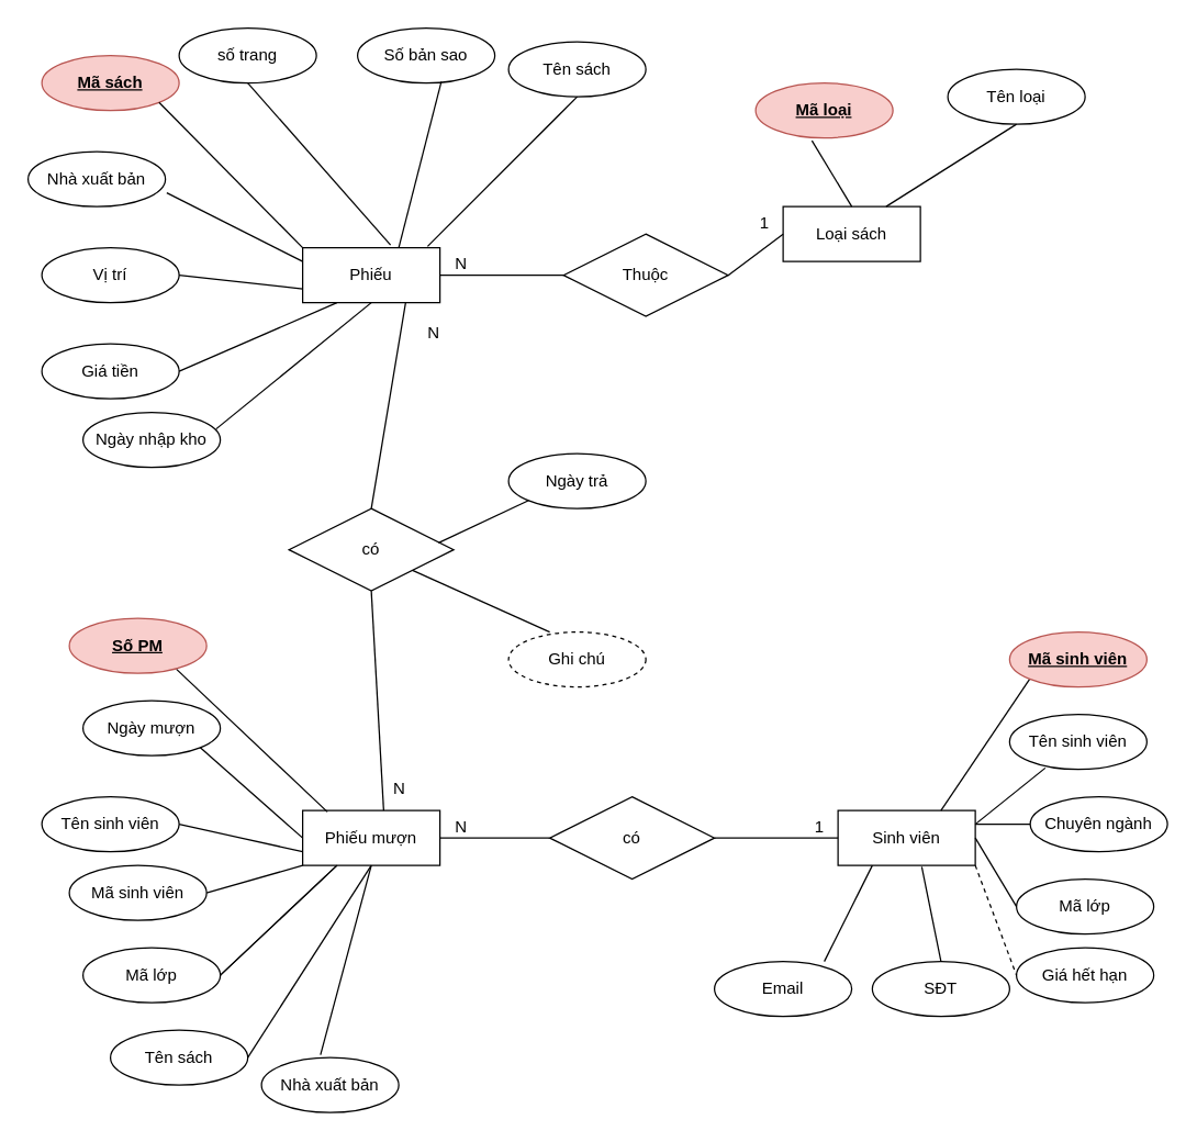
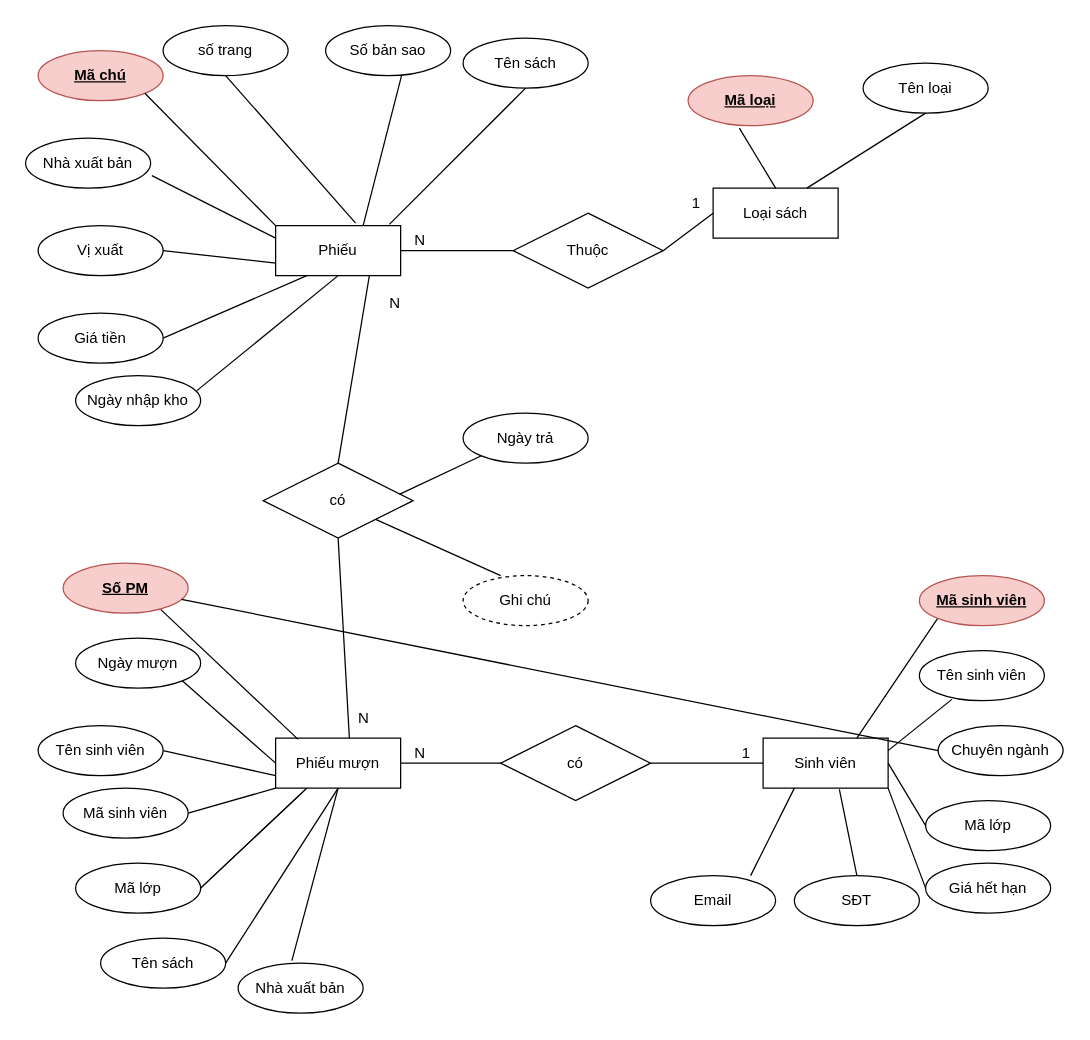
  <mxCell id="0" />
  <mxCell id="1" parent="0" />
- <mxCell id="2" value="&lt;u&gt;&lt;b&gt;Mã sách&lt;/b&gt;&lt;/u&gt;" style="ellipse;whiteSpace=wrap;html=1;align=center;fillColor=#f8cecc;strokeColor=#b85450;" parent="1" vertex="1"><mxGeometry x="30" y="40" width="100" height="40" as="geometry" /></mxCell>
+ <mxCell id="2" value="&lt;u&gt;&lt;b&gt;Mã chú&lt;/b&gt;&lt;/u&gt;" style="ellipse;whiteSpace=wrap;html=1;align=center;fillColor=#f8cecc;strokeColor=#b85450;" parent="1" vertex="1"><mxGeometry x="30" y="40" width="100" height="40" as="geometry" /></mxCell>
  <mxCell id="3" value="Phiếu" style="whiteSpace=wrap;html=1;align=center;" parent="1" vertex="1"><mxGeometry x="220" y="180" width="100" height="40" as="geometry" /></mxCell>
  <mxCell id="4" value="Tên sách" style="ellipse;whiteSpace=wrap;html=1;align=center;" parent="1" vertex="1"><mxGeometry x="370" y="30" width="100" height="40" as="geometry" /></mxCell>
  <mxCell id="5" value="Nhà xuất bản" style="ellipse;whiteSpace=wrap;html=1;align=center;" parent="1" vertex="1"><mxGeometry y="110" width="100" height="40" as="geometry" x="20" /></mxCell>
  <mxCell id="6" value="số trang" style="ellipse;whiteSpace=wrap;html=1;align=center;" parent="1" vertex="1"><mxGeometry x="130" y="20" width="100" height="40" as="geometry" /></mxCell>
  <mxCell id="7" value="Số bản sao" style="ellipse;whiteSpace=wrap;html=1;align=center;" parent="1" vertex="1"><mxGeometry x="260" y="20" width="100" height="40" as="geometry" /></mxCell>
  <mxCell id="8" value="Giá tiền" style="ellipse;whiteSpace=wrap;html=1;align=center;" parent="1" vertex="1"><mxGeometry x="30" y="250" width="100" height="40" as="geometry" /></mxCell>
  <mxCell id="9" value="Tên loại" style="ellipse;whiteSpace=wrap;html=1;align=center;" parent="1" vertex="1"><mxGeometry x="690" y="50" width="100" height="40" as="geometry" /></mxCell>
- <mxCell id="10" value="Vị trí" style="ellipse;whiteSpace=wrap;html=1;align=center;" parent="1" vertex="1"><mxGeometry x="30" y="180" width="100" height="40" as="geometry" /></mxCell>
+ <mxCell id="10" value="Vị xuất" style="ellipse;whiteSpace=wrap;html=1;align=center;" parent="1" vertex="1"><mxGeometry x="30" y="180" width="100" height="40" as="geometry" /></mxCell>
  <mxCell id="11" value="Ngày nhập kho" style="ellipse;whiteSpace=wrap;html=1;align=center;" parent="1" vertex="1"><mxGeometry x="60" y="300" width="100" height="40" as="geometry" /></mxCell>
  <mxCell id="12" value="Thuộc" style="shape=rhombus;perimeter=rhombusPerimeter;whiteSpace=wrap;html=1;align=center;" parent="1" vertex="1"><mxGeometry x="410" y="170" width="120" height="60" as="geometry" /></mxCell>
  <mxCell id="13" value="Loại sách" style="whiteSpace=wrap;html=1;align=center;" parent="1" vertex="1"><mxGeometry x="570" y="150" width="100" height="40" as="geometry" /></mxCell>
  <mxCell id="14" value="Phiếu mượn" style="whiteSpace=wrap;html=1;align=center;" parent="1" vertex="1"><mxGeometry x="220" y="590" width="100" height="40" as="geometry" /></mxCell>
  <mxCell id="15" value="Sinh viên" style="whiteSpace=wrap;html=1;align=center;" parent="1" vertex="1"><mxGeometry x="610" y="590" width="100" height="40" as="geometry" /></mxCell>
  <mxCell id="16" value="&lt;u&gt;&lt;b&gt;Mã loại&lt;/b&gt;&lt;/u&gt;" style="ellipse;whiteSpace=wrap;html=1;align=center;fillColor=#f8cecc;strokeColor=#b85450;" parent="1" vertex="1"><mxGeometry x="550" y="60" width="100" height="40" as="geometry" /></mxCell>
  <mxCell id="17" value="có" style="shape=rhombus;perimeter=rhombusPerimeter;whiteSpace=wrap;html=1;align=center;" parent="1" vertex="1"><mxGeometry x="400" y="580" width="120" height="60" as="geometry" /></mxCell>
  <mxCell id="18" value="" style="endArrow=none;html=1;rounded=0;exitX=0.5;exitY=1;exitDx=0;exitDy=0;entryX=0.64;entryY=-0.05;entryDx=0;entryDy=0;entryPerimeter=0;" parent="1" source="6" target="3" edge="1"><mxGeometry relative="1" as="geometry"><mxPoint x="190" y="149" as="sourcePoint" /><mxPoint x="350" y="149" as="targetPoint" /></mxGeometry></mxCell>
  <mxCell id="19" value="" style="endArrow=none;html=1;rounded=0;entryX=0.61;entryY=0.975;entryDx=0;entryDy=0;entryPerimeter=0;" parent="1" target="7" edge="1"><mxGeometry relative="1" as="geometry"><mxPoint x="290" y="180" as="sourcePoint" /><mxPoint x="420" y="120" as="targetPoint" /></mxGeometry></mxCell>
  <mxCell id="20" value="" style="endArrow=none;html=1;rounded=0;exitX=1;exitY=0.5;exitDx=0;exitDy=0;entryX=0;entryY=0.75;entryDx=0;entryDy=0;" parent="1" source="10" target="3" edge="1"><mxGeometry relative="1" as="geometry"><mxPoint x="380" y="340" as="sourcePoint" /><mxPoint x="540" y="340" as="targetPoint" /></mxGeometry></mxCell>
  <mxCell id="21" value="" style="endArrow=none;html=1;rounded=0;exitX=0.5;exitY=1;exitDx=0;exitDy=0;entryX=0.91;entryY=-0.025;entryDx=0;entryDy=0;entryPerimeter=0;" parent="1" source="4" target="3" edge="1"><mxGeometry relative="1" as="geometry"><mxPoint x="390" y="350" as="sourcePoint" /><mxPoint x="550" y="350" as="targetPoint" /></mxGeometry></mxCell>
  <mxCell id="22" value="" style="endArrow=none;html=1;rounded=0;exitX=1;exitY=1;exitDx=0;exitDy=0;entryX=0;entryY=0;entryDx=0;entryDy=0;" parent="1" source="2" target="3" edge="1"><mxGeometry relative="1" as="geometry"><mxPoint x="380" y="350" as="sourcePoint" /><mxPoint x="540" y="350" as="targetPoint" /></mxGeometry></mxCell>
  <mxCell id="23" value="" style="endArrow=none;html=1;rounded=0;exitX=0.97;exitY=0.3;exitDx=0;exitDy=0;exitPerimeter=0;entryX=0.5;entryY=1;entryDx=0;entryDy=0;" parent="1" source="11" target="3" edge="1"><mxGeometry relative="1" as="geometry"><mxPoint x="410" y="370" as="sourcePoint" /><mxPoint x="270" y="223" as="targetPoint" /></mxGeometry></mxCell>
  <mxCell id="24" value="" style="endArrow=none;html=1;rounded=0;exitX=1;exitY=0.5;exitDx=0;exitDy=0;entryX=0.25;entryY=1;entryDx=0;entryDy=0;" parent="1" source="8" target="3" edge="1"><mxGeometry relative="1" as="geometry"><mxPoint x="410" y="370" as="sourcePoint" /><mxPoint x="570" y="370" as="targetPoint" /></mxGeometry></mxCell>
  <mxCell id="25" value="" style="endArrow=none;html=1;rounded=0;exitX=0.41;exitY=1.05;exitDx=0;exitDy=0;exitPerimeter=0;entryX=0.5;entryY=0;entryDx=0;entryDy=0;" parent="1" source="16" target="13" edge="1"><mxGeometry relative="1" as="geometry"><mxPoint x="420" y="380" as="sourcePoint" /><mxPoint x="580" y="380" as="targetPoint" /></mxGeometry></mxCell>
  <mxCell id="26" value="" style="endArrow=none;html=1;rounded=0;entryX=0.5;entryY=1;entryDx=0;entryDy=0;exitX=0.75;exitY=0;exitDx=0;exitDy=0;" parent="1" source="13" target="9" edge="1"><mxGeometry relative="1" as="geometry"><mxPoint x="430" y="390" as="sourcePoint" /><mxPoint x="590" y="390" as="targetPoint" /></mxGeometry></mxCell>
  <mxCell id="27" value="" style="endArrow=none;html=1;rounded=0;exitX=0.78;exitY=0.925;exitDx=0;exitDy=0;exitPerimeter=0;entryX=0.18;entryY=0.025;entryDx=0;entryDy=0;entryPerimeter=0;" parent="1" source="32" target="14" edge="1"><mxGeometry relative="1" as="geometry"><mxPoint x="430" y="500" as="sourcePoint" /><mxPoint x="590" y="500" as="targetPoint" /></mxGeometry></mxCell>
  <mxCell id="28" value="" style="endArrow=none;html=1;rounded=0;exitX=1;exitY=1;exitDx=0;exitDy=0;entryX=0;entryY=0.5;entryDx=0;entryDy=0;" parent="1" source="37" target="14" edge="1"><mxGeometry relative="1" as="geometry"><mxPoint x="440" y="510" as="sourcePoint" /><mxPoint x="600" y="510" as="targetPoint" /></mxGeometry></mxCell>
  <mxCell id="29" value="" style="endArrow=none;html=1;rounded=0;exitX=1;exitY=0.5;exitDx=0;exitDy=0;entryX=0;entryY=0.75;entryDx=0;entryDy=0;" parent="1" source="38" target="14" edge="1"><mxGeometry relative="1" as="geometry"><mxPoint x="170" y="600" as="sourcePoint" /><mxPoint x="610" y="520" as="targetPoint" /></mxGeometry></mxCell>
  <mxCell id="30" value="" style="endArrow=none;html=1;rounded=0;exitX=1;exitY=0.5;exitDx=0;exitDy=0;entryX=0;entryY=1;entryDx=0;entryDy=0;" parent="1" source="39" target="14" edge="1"><mxGeometry relative="1" as="geometry"><mxPoint x="170" y="650" as="sourcePoint" /><mxPoint x="240" y="630" as="targetPoint" /></mxGeometry></mxCell>
  <mxCell id="31" value="" style="endArrow=none;html=1;rounded=0;exitX=1;exitY=0.5;exitDx=0;exitDy=0;entryX=0.25;entryY=1;entryDx=0;entryDy=0;" parent="1" source="36" target="14" edge="1"><mxGeometry relative="1" as="geometry"><mxPoint x="170" y="710" as="sourcePoint" /><mxPoint x="630" y="540" as="targetPoint" /></mxGeometry></mxCell>
  <mxCell id="32" value="&lt;u&gt;&lt;b&gt;Số PM&lt;/b&gt;&lt;/u&gt;" style="ellipse;whiteSpace=wrap;html=1;align=center;fillColor=#f8cecc;strokeColor=#b85450;" parent="1" vertex="1"><mxGeometry x="50" y="450" width="100" height="40" as="geometry" /></mxCell>
  <mxCell id="33" value="Tên sách" style="ellipse;whiteSpace=wrap;html=1;align=center;" parent="1" vertex="1"><mxGeometry x="80" y="750" width="100" height="40" as="geometry" /></mxCell>
  <mxCell id="34" value="Nhà xuất bản" style="ellipse;whiteSpace=wrap;html=1;align=center;" parent="1" vertex="1"><mxGeometry x="190" y="770" width="100" height="40" as="geometry" /></mxCell>
  <mxCell id="35" value="Ghi chú" style="ellipse;whiteSpace=wrap;html=1;align=center;dashed=1;" parent="1" vertex="1"><mxGeometry x="370" y="460" width="100" height="40" as="geometry" /></mxCell>
  <mxCell id="36" value="Mã lớp" style="ellipse;whiteSpace=wrap;html=1;align=center;" parent="1" vertex="1"><mxGeometry x="60" y="690" width="100" height="40" as="geometry" /></mxCell>
  <mxCell id="37" value="Ngày mượn" style="ellipse;whiteSpace=wrap;html=1;align=center;" parent="1" vertex="1"><mxGeometry x="60" y="510" width="100" height="40" as="geometry" /></mxCell>
  <mxCell id="38" value="Tên sinh viên" style="ellipse;whiteSpace=wrap;html=1;align=center;" parent="1" vertex="1"><mxGeometry x="30" y="580" width="100" height="40" as="geometry" /></mxCell>
  <mxCell id="39" value="Mã sinh viên" style="ellipse;whiteSpace=wrap;html=1;align=center;" parent="1" vertex="1"><mxGeometry x="50" y="630" width="100" height="40" as="geometry" /></mxCell>
  <mxCell id="40" value="" style="endArrow=none;html=1;rounded=0;exitX=0.26;exitY=0.975;exitDx=0;exitDy=0;exitPerimeter=0;entryX=1;entryY=0.25;entryDx=0;entryDy=0;" parent="1" source="48" target="15" edge="1"><mxGeometry relative="1" as="geometry"><mxPoint x="350" y="620" as="sourcePoint" /><mxPoint x="510" y="620" as="targetPoint" /></mxGeometry></mxCell>
  <mxCell id="41" value="" style="endArrow=none;html=1;rounded=0;entryX=0;entryY=1;entryDx=0;entryDy=0;exitX=0.75;exitY=0;exitDx=0;exitDy=0;" parent="1" source="15" target="49" edge="1"><mxGeometry relative="1" as="geometry"><mxPoint x="350" y="620" as="sourcePoint" /><mxPoint x="510" y="620" as="targetPoint" /></mxGeometry></mxCell>
  <mxCell id="42" value="" style="endArrow=none;html=1;rounded=0;entryX=0;entryY=0.5;entryDx=0;entryDy=0;exitX=1;exitY=0.5;exitDx=0;exitDy=0;" parent="1" source="15" target="46" edge="1"><mxGeometry relative="1" as="geometry"><mxPoint x="610" y="750" as="sourcePoint" /><mxPoint x="770" y="750" as="targetPoint" /></mxGeometry></mxCell>
  <mxCell id="43" value="" style="endArrow=none;html=1;rounded=0;exitX=0.3;exitY=0;exitDx=0;exitDy=0;entryX=1;entryY=1;entryDx=0;entryDy=0;exitPerimeter=0;" parent="1" source="35" target="66" edge="1"><mxGeometry relative="1" as="geometry"><mxPoint x="360" y="520" as="sourcePoint" /><mxPoint x="520" y="520" as="targetPoint" /></mxGeometry></mxCell>
  <mxCell id="44" value="" style="endArrow=none;html=1;rounded=0;exitX=0.43;exitY=-0.05;exitDx=0;exitDy=0;exitPerimeter=0;entryX=0.5;entryY=1;entryDx=0;entryDy=0;" parent="1" source="34" target="14" edge="1"><mxGeometry relative="1" as="geometry"><mxPoint x="350" y="620" as="sourcePoint" /><mxPoint x="510" y="620" as="targetPoint" /></mxGeometry></mxCell>
  <mxCell id="45" value="" style="endArrow=none;html=1;rounded=0;exitX=1;exitY=0.5;exitDx=0;exitDy=0;entryX=0.5;entryY=1;entryDx=0;entryDy=0;" parent="1" source="33" target="14" edge="1"><mxGeometry relative="1" as="geometry"><mxPoint x="380" y="700" as="sourcePoint" /><mxPoint x="540" y="700" as="targetPoint" /></mxGeometry></mxCell>
  <mxCell id="46" value="Mã lớp" style="ellipse;whiteSpace=wrap;html=1;align=center;" parent="1" vertex="1"><mxGeometry x="740" y="640" width="100" height="40" as="geometry" /></mxCell>
  <mxCell id="47" value="Giá hết hạn" style="ellipse;whiteSpace=wrap;html=1;align=center;" parent="1" vertex="1"><mxGeometry x="740" y="690" width="100" height="40" as="geometry" /></mxCell>
  <mxCell id="48" value="Tên sinh viên" style="ellipse;whiteSpace=wrap;html=1;align=center;" parent="1" vertex="1"><mxGeometry x="735" y="520" width="100" height="40" as="geometry" /></mxCell>
  <mxCell id="49" value="&lt;u&gt;&lt;b&gt;Mã sinh viên&lt;/b&gt;&lt;/u&gt;" style="ellipse;whiteSpace=wrap;html=1;align=center;fillColor=#f8cecc;strokeColor=#b85450;" parent="1" vertex="1"><mxGeometry x="735" y="460" width="100" height="40" as="geometry" /></mxCell>
- <mxCell id="50" value="" style="endArrow=none;html=1;rounded=0;exitX=1;exitY=1;exitDx=0;exitDy=0;entryX=0;entryY=0.5;entryDx=0;entryDy=0;dashed=1;" parent="1" source="15" target="47" edge="1"><mxGeometry relative="1" as="geometry"><mxPoint x="620" y="760" as="sourcePoint" /><mxPoint x="780" y="760" as="targetPoint" /></mxGeometry></mxCell>
+ <mxCell id="50" value="" style="endArrow=none;html=1;rounded=0;exitX=1;exitY=1;exitDx=0;exitDy=0;entryX=0;entryY=0.5;entryDx=0;entryDy=0;" parent="1" source="15" target="47" edge="1"><mxGeometry relative="1" as="geometry"><mxPoint x="620" y="760" as="sourcePoint" /><mxPoint x="780" y="760" as="targetPoint" /></mxGeometry></mxCell>
  <mxCell id="51" value="" style="endArrow=none;html=1;rounded=0;exitX=0.61;exitY=1.025;exitDx=0;exitDy=0;exitPerimeter=0;entryX=0.5;entryY=0;entryDx=0;entryDy=0;" parent="1" source="15" target="54" edge="1"><mxGeometry relative="1" as="geometry"><mxPoint x="630" y="770" as="sourcePoint" /><mxPoint x="790" y="770" as="targetPoint" /></mxGeometry></mxCell>
  <mxCell id="52" value="" style="endArrow=none;html=1;rounded=0;entryX=0.25;entryY=1;entryDx=0;entryDy=0;exitX=0.8;exitY=0;exitDx=0;exitDy=0;exitPerimeter=0;" parent="1" source="53" target="15" edge="1"><mxGeometry relative="1" as="geometry"><mxPoint x="640" y="780" as="sourcePoint" /><mxPoint x="800" y="780" as="targetPoint" /></mxGeometry></mxCell>
  <mxCell id="53" value="Email" style="ellipse;whiteSpace=wrap;html=1;align=center;" parent="1" vertex="1"><mxGeometry x="520" y="700" width="100" height="40" as="geometry" /></mxCell>
  <mxCell id="54" value="SĐT" style="ellipse;whiteSpace=wrap;html=1;align=center;" parent="1" vertex="1"><mxGeometry x="635" y="700" width="100" height="40" as="geometry" /></mxCell>
  <mxCell id="55" value="Chuyên ngành" style="ellipse;whiteSpace=wrap;html=1;align=center;" parent="1" vertex="1"><mxGeometry x="750" y="580" width="100" height="40" as="geometry" /></mxCell>
  <mxCell id="56" value="" style="endArrow=none;html=1;rounded=0;exitX=1;exitY=0.5;exitDx=0;exitDy=0;entryX=0;entryY=0.5;entryDx=0;entryDy=0;" parent="1" source="14" target="17" edge="1"><mxGeometry relative="1" as="geometry"><mxPoint x="340" y="519" as="sourcePoint" /><mxPoint x="500" y="519" as="targetPoint" /></mxGeometry></mxCell>
  <mxCell id="57" value="N" style="resizable=0;html=1;align=right;verticalAlign=bottom;" parent="56" connectable="0" vertex="1"><mxGeometry x="1" relative="1" as="geometry"><mxPoint x="-60" as="offset" /></mxGeometry></mxCell>
  <mxCell id="58" value="" style="endArrow=none;html=1;rounded=0;exitX=1;exitY=0.5;exitDx=0;exitDy=0;entryX=0;entryY=0.5;entryDx=0;entryDy=0;" parent="1" source="17" target="15" edge="1"><mxGeometry relative="1" as="geometry"><mxPoint x="350" y="480" as="sourcePoint" /><mxPoint x="510" y="480" as="targetPoint" /></mxGeometry></mxCell>
  <mxCell id="59" value="1" style="resizable=0;html=1;align=right;verticalAlign=bottom;" parent="58" connectable="0" vertex="1"><mxGeometry x="1" relative="1" as="geometry"><mxPoint x="-10" as="offset" /></mxGeometry></mxCell>
  <mxCell id="60" value="" style="endArrow=none;html=1;rounded=0;exitX=0.5;exitY=1;exitDx=0;exitDy=0;entryX=0.59;entryY=0;entryDx=0;entryDy=0;entryPerimeter=0;" parent="1" source="66" target="14" edge="1"><mxGeometry relative="1" as="geometry"><mxPoint x="260" y="470" as="sourcePoint" /><mxPoint x="510" y="480" as="targetPoint" /></mxGeometry></mxCell>
  <mxCell id="61" value="N" style="resizable=0;html=1;align=right;verticalAlign=bottom;" parent="60" connectable="0" vertex="1"><mxGeometry x="1" relative="1" as="geometry"><mxPoint x="16" y="-7.93" as="offset" /></mxGeometry></mxCell>
  <mxCell id="62" value="" style="endArrow=none;html=1;rounded=0;entryX=0;entryY=0.5;entryDx=0;entryDy=0;exitX=1;exitY=0.5;exitDx=0;exitDy=0;" parent="1" source="12" target="13" edge="1"><mxGeometry relative="1" as="geometry"><mxPoint x="350" y="340" as="sourcePoint" /><mxPoint x="510" y="340" as="targetPoint" /></mxGeometry></mxCell>
  <mxCell id="63" value="1" style="resizable=0;html=1;align=right;verticalAlign=bottom;" parent="62" connectable="0" vertex="1"><mxGeometry x="1" relative="1" as="geometry"><mxPoint x="-10" as="offset" /></mxGeometry></mxCell>
  <mxCell id="64" value="" style="endArrow=none;html=1;rounded=0;exitX=1;exitY=0.5;exitDx=0;exitDy=0;entryX=0;entryY=0.5;entryDx=0;entryDy=0;" parent="1" source="3" target="12" edge="1"><mxGeometry relative="1" as="geometry"><mxPoint x="360" y="380" as="sourcePoint" /><mxPoint x="520" y="380" as="targetPoint" /></mxGeometry></mxCell>
  <mxCell id="65" value="N" style="resizable=0;html=1;align=right;verticalAlign=bottom;" parent="64" connectable="0" vertex="1"><mxGeometry x="1" relative="1" as="geometry"><mxPoint x="-70" as="offset" /></mxGeometry></mxCell>
  <mxCell id="66" value="có" style="shape=rhombus;perimeter=rhombusPerimeter;whiteSpace=wrap;html=1;align=center;" parent="1" vertex="1"><mxGeometry x="210" y="370" width="120" height="60" as="geometry" /></mxCell>
  <mxCell id="67" value="Ngày trả" style="ellipse;whiteSpace=wrap;html=1;align=center;" parent="1" vertex="1"><mxGeometry x="370" y="330" width="100" height="40" as="geometry" /></mxCell>
  <mxCell id="68" value="" style="endArrow=none;html=1;rounded=0;exitX=0.908;exitY=0.417;exitDx=0;exitDy=0;entryX=0;entryY=1;entryDx=0;entryDy=0;exitPerimeter=0;" parent="1" source="66" target="67" edge="1"><mxGeometry relative="1" as="geometry"><mxPoint x="520" y="470" as="sourcePoint" /><mxPoint x="480" y="430" as="targetPoint" /></mxGeometry></mxCell>
  <mxCell id="69" value="" style="endArrow=none;html=1;rounded=0;exitX=1;exitY=0.5;exitDx=0;exitDy=0;entryX=0.25;entryY=1;entryDx=0;entryDy=0;" parent="1" edge="1"><mxGeometry relative="1" as="geometry"><mxPoint x="160" y="710" as="sourcePoint" /><mxPoint x="245" y="630" as="targetPoint" /></mxGeometry></mxCell>
  <mxCell id="70" value="" style="endArrow=none;html=1;rounded=0;exitX=1.01;exitY=0.75;exitDx=0;exitDy=0;entryX=0;entryY=0.25;entryDx=0;entryDy=0;exitPerimeter=0;" edge="1" parent="1" source="5" target="3"><mxGeometry relative="1" as="geometry"><mxPoint x="125.355" y="84.142" as="sourcePoint" /><mxPoint x="230" y="190" as="targetPoint" /></mxGeometry></mxCell>
  <mxCell id="71" value="" style="endArrow=none;html=1;rounded=0;exitX=0.75;exitY=1;exitDx=0;exitDy=0;entryX=0.5;entryY=0;entryDx=0;entryDy=0;" edge="1" parent="1" source="3" target="66"><mxGeometry relative="1" as="geometry"><mxPoint x="281" y="220" as="sourcePoint" /><mxPoint x="290" y="380" as="targetPoint" /></mxGeometry></mxCell>
  <mxCell id="72" value="N" style="resizable=0;html=1;align=right;verticalAlign=bottom;" connectable="0" vertex="1" parent="71"><mxGeometry x="1" relative="1" as="geometry"><mxPoint x="49.99" y="-119.93" as="offset" /></mxGeometry></mxCell>
- <mxCell id="73" value="" style="endArrow=none;html=1;rounded=0;exitX=0;exitY=0.5;exitDx=0;exitDy=0;entryX=1;entryY=0.25;entryDx=0;entryDy=0;" edge="1" parent="1" source="55" target="15"><mxGeometry relative="1" as="geometry"><mxPoint x="771" y="569" as="sourcePoint" /><mxPoint x="720" y="610" as="targetPoint" /></mxGeometry></mxCell>
+ <mxCell id="73" value="" style="endArrow=none;html=1;rounded=0;exitX=0;exitY=0.5;exitDx=0;exitDy=0;" edge="1" parent="1" source="55" target="32"><mxGeometry relative="1" as="geometry"><mxPoint x="771" y="569" as="sourcePoint" /><mxPoint x="720" y="610" as="targetPoint" /></mxGeometry></mxCell>
